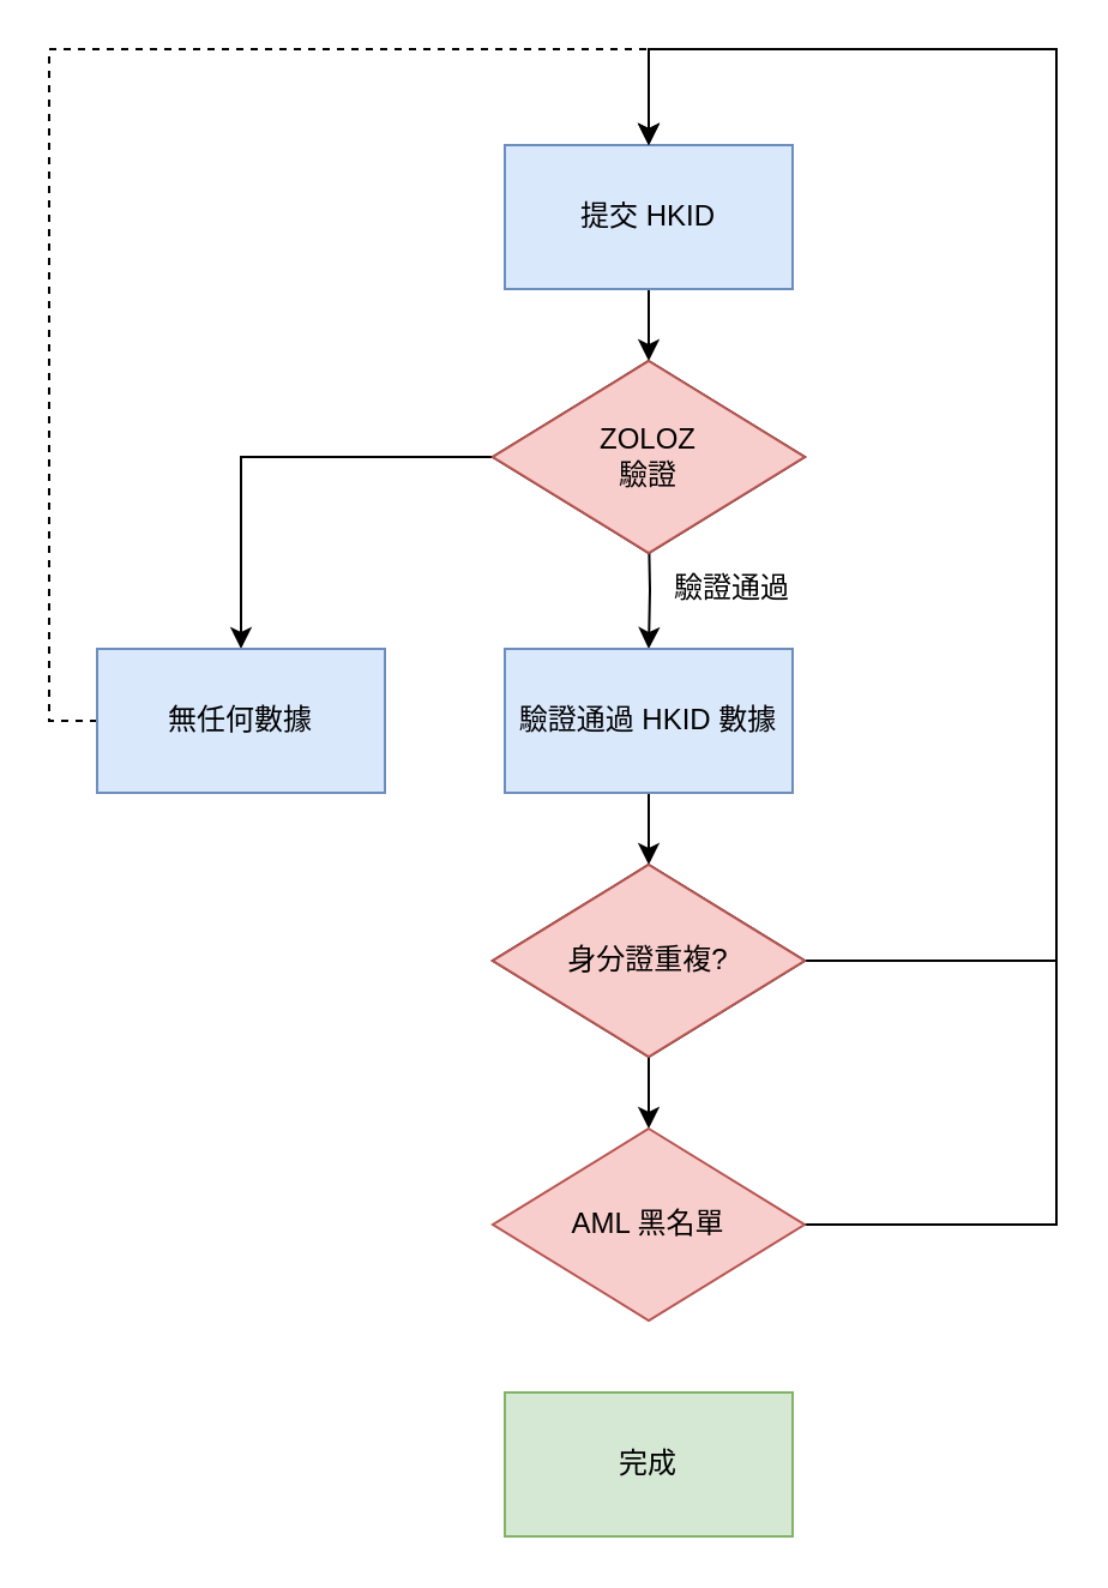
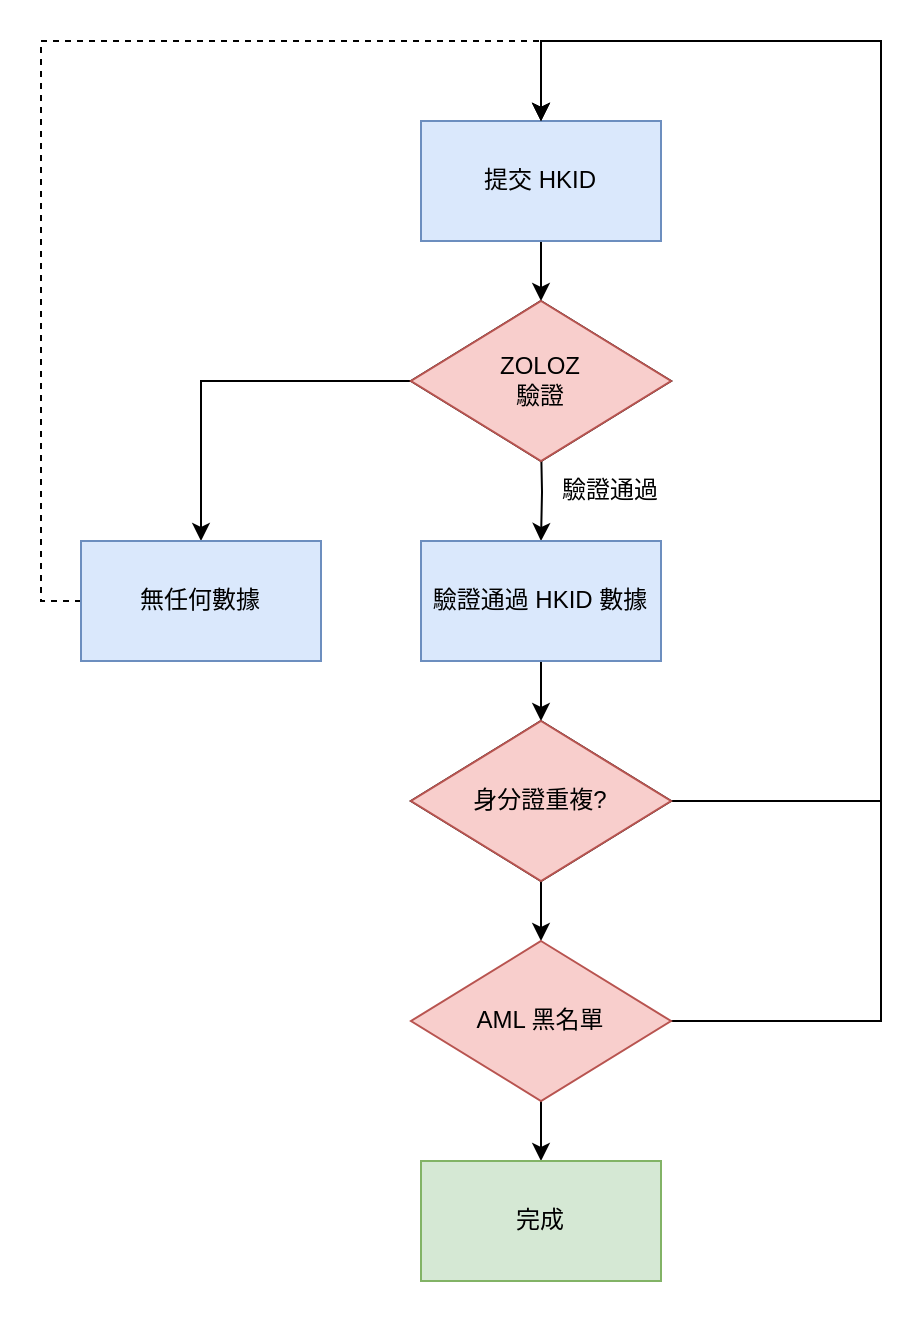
  <mxCell id="0" />
  <mxCell id="1" parent="0" />
  <mxCell id="2" value="" style="edgeStyle=orthogonalEdgeStyle;rounded=0;orthogonalLoop=1;jettySize=auto;html=1;" edge="1" parent="1" source="3"><mxGeometry relative="1" as="geometry"><mxPoint x="270" y="150" as="targetPoint" /></mxGeometry></mxCell>
  <mxCell id="3" value="提交 HKID" style="rounded=0;whiteSpace=wrap;html=1;fillColor=#dae8fc;strokeColor=#6c8ebf;" vertex="1" parent="1"><mxGeometry x="210" y="60" width="120" height="60" as="geometry" /></mxCell>
  <mxCell id="4" value="" style="edgeStyle=orthogonalEdgeStyle;rounded=0;orthogonalLoop=1;jettySize=auto;html=1;" edge="1" parent="1" target="8"><mxGeometry relative="1" as="geometry"><mxPoint x="270" y="220" as="sourcePoint" /></mxGeometry></mxCell>
  <mxCell id="5" style="edgeStyle=orthogonalEdgeStyle;rounded=0;orthogonalLoop=1;jettySize=auto;html=1;entryX=0.5;entryY=0;entryDx=0;entryDy=0;" edge="1" parent="1" source="6" target="10"><mxGeometry relative="1" as="geometry" /></mxCell>
  <mxCell id="6" value="ZOLOZ&lt;br&gt;驗證" style="rhombus;whiteSpace=wrap;html=1;" vertex="1" parent="1"><mxGeometry x="205" y="150" width="130" height="80" as="geometry" /></mxCell>
  <mxCell id="7" style="edgeStyle=orthogonalEdgeStyle;rounded=0;orthogonalLoop=1;jettySize=auto;html=1;" edge="1" parent="1" source="8" target="14"><mxGeometry relative="1" as="geometry" /></mxCell>
  <mxCell id="8" value="驗證通過 HKID 數據" style="whiteSpace=wrap;html=1;fillColor=#dae8fc;strokeColor=#6c8ebf;" vertex="1" parent="1"><mxGeometry x="210" y="270" width="120" height="60" as="geometry" /></mxCell>
  <mxCell id="9" style="edgeStyle=orthogonalEdgeStyle;rounded=0;orthogonalLoop=1;jettySize=auto;html=1;entryX=0.5;entryY=0;entryDx=0;entryDy=0;dashed=1;" edge="1" parent="1" source="10" target="3"><mxGeometry relative="1" as="geometry"><Array as="points"><mxPoint x="20" y="300" /><mxPoint x="20" y="20" /><mxPoint x="270" y="20" /></Array></mxGeometry></mxCell>
  <mxCell id="10" value="無任何數據" style="whiteSpace=wrap;html=1;fillColor=#dae8fc;strokeColor=#6c8ebf;" vertex="1" parent="1"><mxGeometry x="40" y="270" width="120" height="60" as="geometry" /></mxCell>
  <mxCell id="11" value="驗證通過" style="text;html=1;strokeColor=none;fillColor=none;align=center;verticalAlign=middle;whiteSpace=wrap;rounded=0;" vertex="1" parent="1"><mxGeometry x="275" y="230" width="60" height="30" as="geometry" /></mxCell>
  <mxCell id="12" value="" style="edgeStyle=orthogonalEdgeStyle;rounded=0;orthogonalLoop=1;jettySize=auto;html=1;" edge="1" parent="1" source="14" target="17"><mxGeometry relative="1" as="geometry" /></mxCell>
  <mxCell id="13" style="edgeStyle=orthogonalEdgeStyle;rounded=0;orthogonalLoop=1;jettySize=auto;html=1;entryX=0.5;entryY=0;entryDx=0;entryDy=0;" edge="1" parent="1" source="14" target="3"><mxGeometry relative="1" as="geometry"><Array as="points"><mxPoint x="440" y="400" /><mxPoint x="440" y="20" /><mxPoint x="270" y="20" /></Array></mxGeometry></mxCell>
  <mxCell id="14" value="身分證重複?" style="rhombus;whiteSpace=wrap;html=1;" vertex="1" parent="1"><mxGeometry x="205" y="360" width="130" height="80" as="geometry" /></mxCell>
+ <mxCell id="15" value="" style="edgeStyle=orthogonalEdgeStyle;rounded=0;orthogonalLoop=1;jettySize=auto;html=1;" edge="1" parent="1" source="17" target="18"><mxGeometry relative="1" as="geometry" /></mxCell>
  <mxCell id="16" style="edgeStyle=orthogonalEdgeStyle;rounded=0;orthogonalLoop=1;jettySize=auto;html=1;entryX=0.5;entryY=0;entryDx=0;entryDy=0;" edge="1" parent="1" source="17" target="3"><mxGeometry relative="1" as="geometry"><Array as="points"><mxPoint x="440" y="510" /><mxPoint x="440" y="20" /><mxPoint x="270" y="20" /></Array></mxGeometry></mxCell>
  <mxCell id="17" value="AML 黑名單" style="rhombus;whiteSpace=wrap;html=1;fillColor=#f8cecc;strokeColor=#b85450;" vertex="1" parent="1"><mxGeometry x="205" y="470" width="130" height="80" as="geometry" /></mxCell>
  <mxCell id="18" value="完成" style="rounded=0;whiteSpace=wrap;html=1;fillColor=#d5e8d4;strokeColor=#82b366;" vertex="1" parent="1"><mxGeometry x="210" y="580" width="120" height="60" as="geometry" /></mxCell>
  <mxCell id="19" value="ZOLOZ&lt;br&gt;驗證" style="rhombus;whiteSpace=wrap;html=1;fillColor=#f8cecc;strokeColor=#b85450;" vertex="1" parent="1"><mxGeometry x="205" y="150" width="130" height="80" as="geometry" /></mxCell>
  <mxCell id="20" value="身分證重複?" style="rhombus;whiteSpace=wrap;html=1;fillColor=#f8cecc;strokeColor=#b85450;" vertex="1" parent="1"><mxGeometry x="205" y="360" width="130" height="80" as="geometry" /></mxCell>
